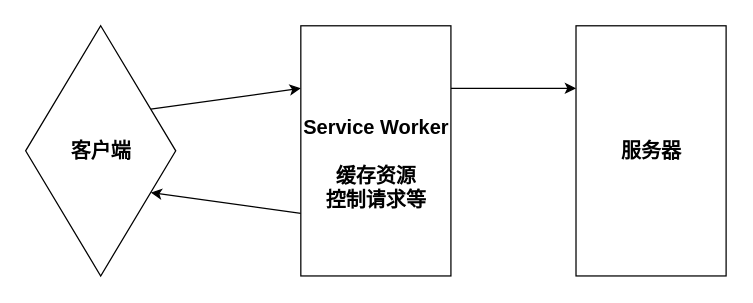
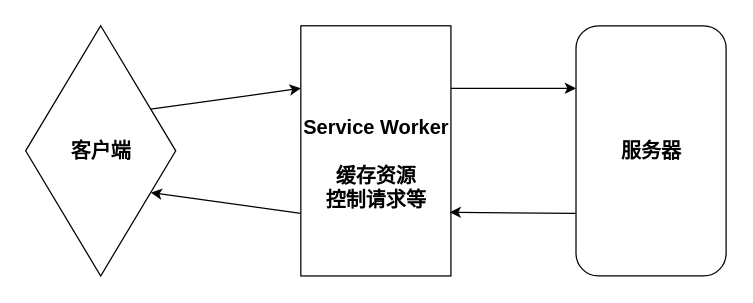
  <mxCell id="0" />
  <mxCell id="1" parent="0" />
  <mxCell id="2" style="edgeStyle=none;html=1;exitX=1;exitY=0.25;exitDx=0;exitDy=0;entryX=0;entryY=0.25;entryDx=0;entryDy=0;fontSize=16;" edge="1" parent="1" source="3" target="6"><mxGeometry relative="1" as="geometry" /></mxCell>
  <mxCell id="3" value="&lt;b&gt;&lt;font style=&quot;font-size: 16px&quot;&gt;客户端&lt;/font&gt;&lt;/b&gt;" style="rhombus;html=1;dashed=0;whitespace=wrap;" vertex="1" parent="1"><mxGeometry x="20" y="20" width="120" height="200" as="geometry" /></mxCell>
  <mxCell id="4" style="edgeStyle=none;html=1;exitX=1;exitY=0.25;exitDx=0;exitDy=0;entryX=0;entryY=0.25;entryDx=0;entryDy=0;fontSize=16;" edge="1" parent="1" source="6" target="9"><mxGeometry relative="1" as="geometry" /></mxCell>
  <mxCell id="5" style="edgeStyle=none;html=1;exitX=0;exitY=0.75;exitDx=0;exitDy=0;entryX=1;entryY=0.75;entryDx=0;entryDy=0;fontSize=16;" edge="1" parent="1" source="6" target="3"><mxGeometry relative="1" as="geometry" /></mxCell>
  <mxCell id="6" value="&lt;span style=&quot;font-size: 16px&quot;&gt;&lt;b&gt;&lt;br&gt;&lt;/b&gt;&lt;/span&gt;" style="html=1;dashed=0;whitespace=wrap;" vertex="1" parent="1"><mxGeometry x="240" y="20" width="120" height="200" as="geometry" /></mxCell>
  <mxCell id="7" value="&lt;b&gt;Service Worker&lt;br&gt;&lt;br&gt;缓存资源&lt;br&gt;控制请求等&lt;/b&gt;" style="text;html=1;resizable=0;autosize=1;align=center;verticalAlign=middle;points=[];fillColor=none;strokeColor=none;rounded=0;fontSize=16;" vertex="1" parent="1"><mxGeometry x="235" y="90" width="130" height="80" as="geometry" /></mxCell>
- <mxCell id="9" value="&lt;span style=&quot;font-size: 16px&quot;&gt;&lt;b&gt;服务器&lt;br&gt;&lt;/b&gt;&lt;/span&gt;" style="html=1;dashed=0;whitespace=wrap;" vertex="1" parent="1"><mxGeometry x="460" y="20" width="120" height="200" as="geometry" /></mxCell>
+ <mxCell id="8" style="edgeStyle=none;html=1;exitX=0;exitY=0.75;exitDx=0;exitDy=0;entryX=0.954;entryY=0.988;entryDx=0;entryDy=0;entryPerimeter=0;fontSize=16;" edge="1" parent="1" source="9" target="7"><mxGeometry relative="1" as="geometry" /></mxCell>
+ <mxCell id="9" value="&lt;span style=&quot;font-size: 16px&quot;&gt;&lt;b&gt;服务器&lt;br&gt;&lt;/b&gt;&lt;/span&gt;" style="html=1;dashed=0;whitespace=wrap;rounded=1;" vertex="1" parent="1"><mxGeometry x="460" y="20" width="120" height="200" as="geometry" /></mxCell>
